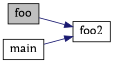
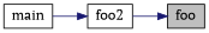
  digraph {
    fontname="PT Serif"
    rankdir=RL
    node [color=black fontname="PT Serif" fontsize=15 shape=record]
    edge [color=midnightblue dir=back fontname="PT Serif" fontsize=15 labelfontname=Helvetica labelfontsize=15 style=solid]
    n1 [fillcolor=grey75 fontcolor=black height=0.2 label=foo style=filled width=0.4]
    n2 [height=0.2 label=foo2 width=0.4]
    n3 [height=0.2 label=main width=0.4]
-   n2 -> n1
+   n1 -> n2
    n2 -> n3
  }
